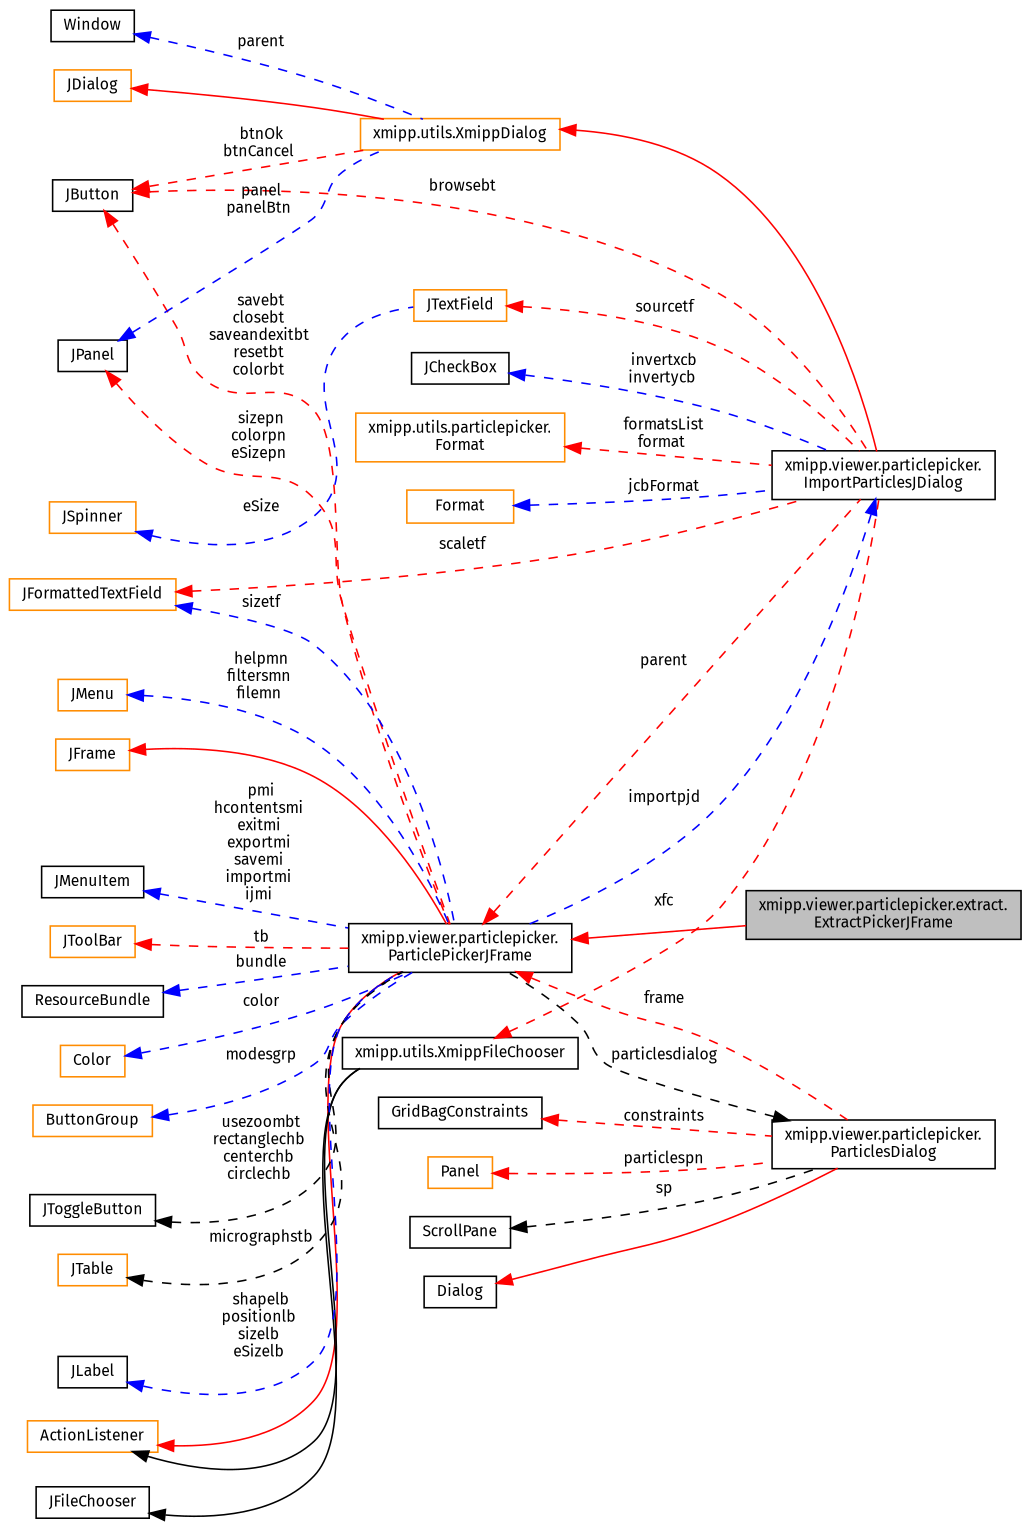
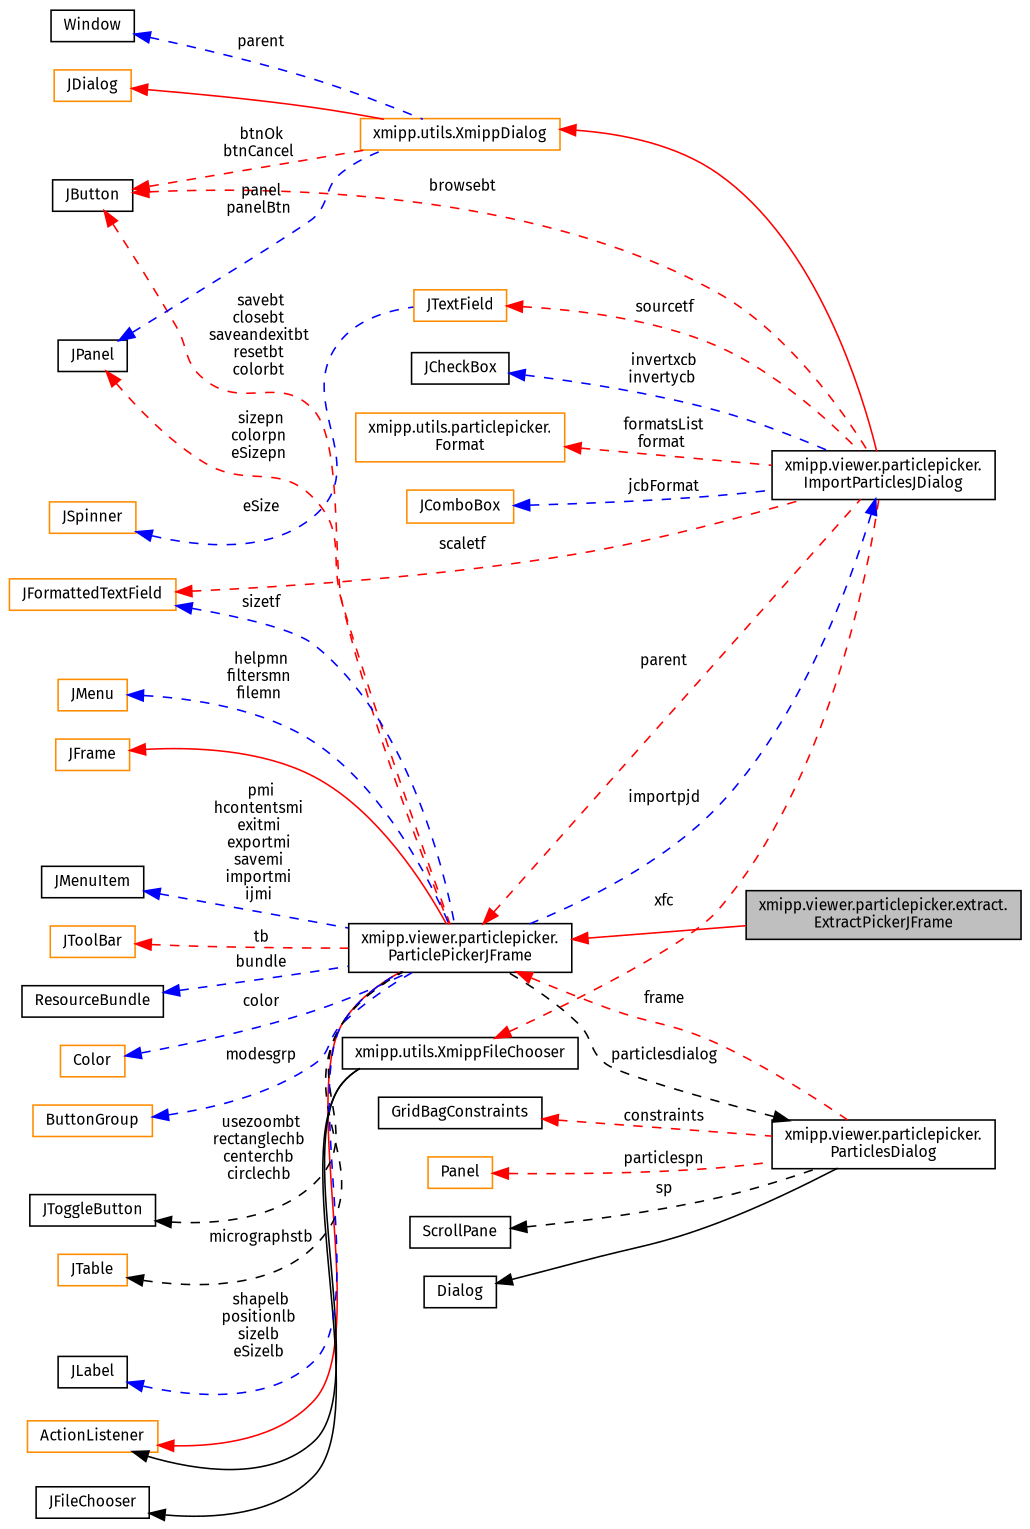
  digraph {
    fontname="Fira Sans"
    rankdir=LR
    node [color=black fillcolor=white fontname="Fira Sans" fontsize=10 shape=record style=filled]
    edge [color=red dir=back fontname="Fira Sans" fontsize=10 labelfontname=Helvetica labelfontsize=10 style=dashed]
    n1 [fillcolor=grey75 fontcolor=black height=0.2 label="xmipp.viewer.particlepicker.extract.\lExtractPickerJFrame" width=0.4]
    n2 [height=0.2 label="xmipp.viewer.particlepicker.\lParticlePickerJFrame" width=0.4]
    n3 [height=0.2 label="xmipp.viewer.particlepicker.\lImportParticlesJDialog" width=0.4]
    n4 [height=0.2 label="xmipp.viewer.particlepicker.\lParticlesDialog" width=0.4]
    n5 [color=darkorange height=0.2 label=JFrame width=0.4]
    n6 [color=darkorange height=0.2 label=ActionListener width=0.4]
    n7 [height=0.2 label="xmipp.utils.XmippFileChooser" width=0.4]
    n8 [color=darkorange height=0.2 label="xmipp.utils.XmippDialog" width=0.4]
    n9 [height=0.2 label=JMenuItem width=0.4]
    n10 [color=darkorange height=0.2 label=JToolBar width=0.4]
    n11 [height=0.2 label=JButton width=0.4]
    n12 [height=0.2 label=ResourceBundle width=0.4]
    n13 [color=darkorange height=0.2 label=Color width=0.4]
    n14 [color=darkorange height=0.2 label=JSpinner width=0.4]
    n15 [color=darkorange height=0.2 label=JTextField width=0.4]
    n16 [color=darkorange height=0.2 label=ButtonGroup width=0.4]
    n17 [height=0.2 label=JToggleButton width=0.4]
    n18 [color=darkorange height=0.2 label=JTable width=0.4]
    n19 [color=darkorange height=0.2 label=JDialog width=0.4]
    n20 [height=0.2 label=Window width=0.4]
    n21 [height=0.2 label=JPanel width=0.4]
    n22 [height=0.2 label=JCheckBox width=0.4]
    n23 [height=0.2 label=JFileChooser width=0.4]
    n24 [color=darkorange height=0.2 label="xmipp.utils.particlepicker.\lFormat" width=0.4]
-   n25 [color=darkorange height=0.2 label=Format width=0.4]
+   n25 [color=darkorange height=0.2 label=JComboBox width=0.4]
    n26 [color=darkorange height=0.2 label=JFormattedTextField width=0.4]
    n27 [color=darkorange height=0.2 label=JMenu width=0.4]
    n28 [height=0.2 label=JLabel width=0.4]
    n29 [height=0.2 label=Dialog width=0.4]
    n30 [height=0.2 label=GridBagConstraints width=0.4]
    n31 [color=darkorange height=0.2 label=Panel width=0.4]
    n32 [height=0.2 label=ScrollPane width=0.4]
    n2 -> n1 [style=solid]
    n2 -> n3 [label=" parent"]
    n2 -> n4 [label=" frame"]
    n3 -> n2 [color=blue label=" importpjd"]
    n4 -> n2 [color=black label=" particlesdialog"]
    n5 -> n2 [style=solid]
    n6 -> n2 [style=solid]
    n6 -> n7 [color=black style=solid]
    n7 -> n3 [label=" xfc"]
    n8 -> n3 [style=solid]
    n9 -> n2 [color=blue label=" pmi\nhcontentsmi\nexitmi\nexportmi\nsavemi\nimportmi\nijmi"]
    n10 -> n2 [label=" tb"]
    n11 -> n2 [label=" savebt\nclosebt\nsaveandexitbt\nresetbt\ncolorbt"]
    n11 -> n3 [label=" browsebt"]
    n11 -> n8 [label=" btnOk\nbtnCancel"]
    n12 -> n2 [color=blue label=" bundle"]
    n13 -> n2 [color=blue label=" color"]
    n14 -> n15 [color=blue label=" eSize"]
    n15 -> n3 [label=" sourcetf"]
    n16 -> n2 [color=blue label=" modesgrp"]
    n17 -> n2 [color=black label=" usezoombt\nrectanglechb\ncenterchb\ncirclechb"]
    n18 -> n2 [color=black label=" micrographstb"]
    n19 -> n8 [style=solid]
    n20 -> n8 [color=blue label=" parent"]
    n21 -> n2 [label=" sizepn\ncolorpn\neSizepn"]
    n21 -> n8 [color=blue label=" panel\npanelBtn"]
    n22 -> n3 [color=blue label=" invertxcb\ninvertycb"]
    n23 -> n7 [color=black style=solid]
    n24 -> n3 [label=" formatsList\nformat"]
    n25 -> n3 [color=blue label=" jcbFormat"]
    n26 -> n2 [color=blue label=" sizetf"]
    n26 -> n3 [label=" scaletf"]
    n27 -> n2 [color=blue label=" helpmn\nfiltersmn\nfilemn"]
    n28 -> n2 [color=blue label=" shapelb\npositionlb\nsizelb\neSizelb"]
-   n29 -> n4 [style=solid]
+   n29 -> n4 [color=black style=solid]
    n30 -> n4 [label=" constraints"]
    n31 -> n4 [label=" particlespn"]
    n32 -> n4 [color=black label=" sp"]
  }
